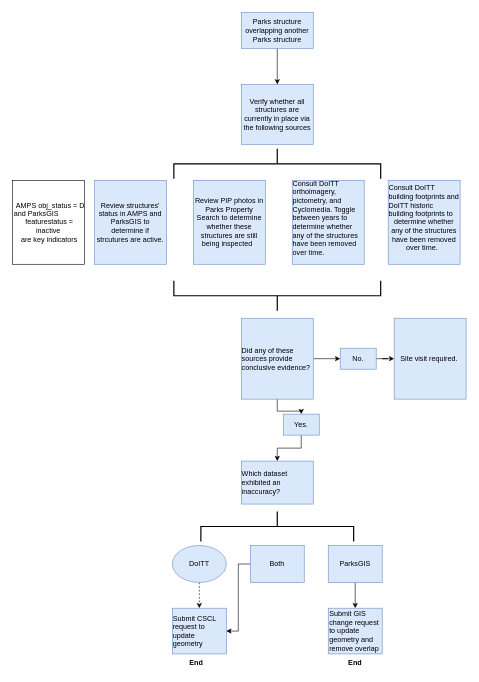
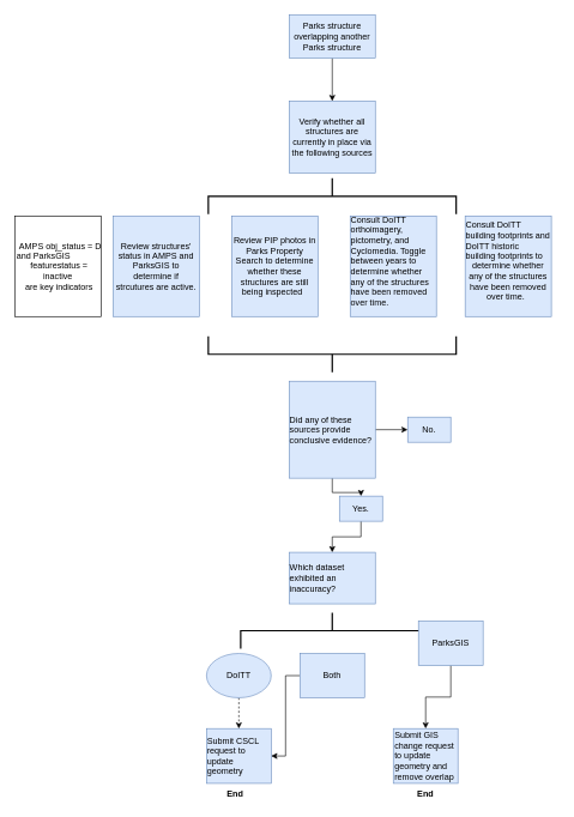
  <mxCell id="0" />
  <mxCell id="1" parent="0" />
  <mxCell id="2" value="" style="edgeStyle=orthogonalEdgeStyle;rounded=0;orthogonalLoop=1;jettySize=auto;html=1;" edge="1" parent="1" source="3" target="4"><mxGeometry relative="1" as="geometry" /></mxCell>
  <mxCell id="3" value="&lt;div style=&quot;box-sizing: border-box ; font-family: &amp;#34;segoe ui&amp;#34; , , &amp;#34;apple color emoji&amp;#34; , &amp;#34;segoe ui emoji&amp;#34; , sans-serif ; font-size: 14px&quot;&gt;&lt;div style=&quot;box-sizing: border-box ; font-family: &amp;#34;segoe ui&amp;#34; , , &amp;#34;apple color emoji&amp;#34; , &amp;#34;segoe ui emoji&amp;#34; , sans-serif ; font-size: 12px&quot;&gt;Parks structure overlapping another Parks structure&lt;/div&gt;&lt;/div&gt;" style="rounded=0;whiteSpace=wrap;html=1;fillColor=#dae8fc;strokeColor=#6c8ebf;" vertex="1" parent="1"><mxGeometry x="402" y="20" width="120" height="60" as="geometry" /></mxCell>
  <mxCell id="4" value="Verify whether all structures are currently in place via the following sources" style="rounded=0;whiteSpace=wrap;html=1;fillColor=#dae8fc;strokeColor=#6c8ebf;" vertex="1" parent="1"><mxGeometry x="402" y="140" width="120" height="100" as="geometry" /></mxCell>
  <mxCell id="5" value="Review structures' status in AMPS and ParksGIS to determine if strcutures are active." style="rounded=0;whiteSpace=wrap;html=1;fillColor=#dae8fc;strokeColor=#6c8ebf;" vertex="1" parent="1"><mxGeometry x="157" y="300" width="120" height="140" as="geometry" /></mxCell>
  <mxCell id="6" value="" style="strokeWidth=2;html=1;shape=mxgraph.flowchart.annotation_2;align=left;labelPosition=right;pointerEvents=1;rotation=90;" vertex="1" parent="1"><mxGeometry x="437" y="100" width="50" height="345" as="geometry" /></mxCell>
  <mxCell id="7" value="&lt;span style=&quot;text-align: left&quot;&gt;Review PIP photos in Parks Property Search to determine whether these structures are still being inspected&lt;/span&gt;&amp;nbsp;&amp;nbsp;" style="rounded=0;whiteSpace=wrap;html=1;fillColor=#dae8fc;strokeColor=#6c8ebf;" vertex="1" parent="1"><mxGeometry x="322" y="300" width="120" height="140" as="geometry" /></mxCell>
  <mxCell id="8" value="&lt;div style=&quot;text-align: left ; box-sizing: border-box&quot;&gt;Consult DoITT orthoimagery, pictometry, and Cyclomedia. Toggle between years to determine whether any of the structures have been removed over time.&amp;nbsp;&amp;nbsp;&lt;/div&gt;&lt;div&gt;&lt;br&gt;&lt;/div&gt;" style="rounded=0;whiteSpace=wrap;html=1;fillColor=#dae8fc;strokeColor=#6c8ebf;" vertex="1" parent="1"><mxGeometry x="487" y="300" width="120" height="140" as="geometry" /></mxCell>
  <mxCell id="9" value="" style="strokeWidth=2;html=1;shape=mxgraph.flowchart.annotation_2;align=left;labelPosition=right;pointerEvents=1;rotation=-90;" vertex="1" parent="1"><mxGeometry x="437" y="320" width="50" height="345" as="geometry" /></mxCell>
  <mxCell id="10" value="&lt;div style=&quot;text-align: left ; box-sizing: border-box&quot;&gt;Consult DoITT building footprints and DoITT historic building footprints to&amp;nbsp;&lt;/div&gt;&lt;span style=&quot;text-align: left&quot;&gt;determine whether any of the structures have been removed over time.&amp;nbsp;&amp;nbsp;&lt;/span&gt;&lt;div&gt;&lt;br&gt;&lt;/div&gt;" style="rounded=0;whiteSpace=wrap;html=1;fillColor=#dae8fc;strokeColor=#6c8ebf;" vertex="1" parent="1"><mxGeometry x="647" y="300" width="120" height="140" as="geometry" /></mxCell>
  <mxCell id="11" value="" style="edgeStyle=orthogonalEdgeStyle;rounded=0;orthogonalLoop=1;jettySize=auto;html=1;" edge="1" parent="1" source="13" target="15"><mxGeometry relative="1" as="geometry" /></mxCell>
  <mxCell id="12" value="" style="edgeStyle=orthogonalEdgeStyle;rounded=0;orthogonalLoop=1;jettySize=auto;html=1;" edge="1" parent="1" source="13" target="18"><mxGeometry relative="1" as="geometry" /></mxCell>
  <mxCell id="13" value="&lt;div style=&quot;text-align: left ; box-sizing: border-box&quot;&gt;Did any of these sources provide conclusive evidence?&amp;nbsp;&lt;/div&gt;" style="rounded=0;whiteSpace=wrap;html=1;fillColor=#dae8fc;strokeColor=#6c8ebf;" vertex="1" parent="1"><mxGeometry x="402" y="530" width="120" height="135" as="geometry" /></mxCell>
- <mxCell id="14" value="" style="edgeStyle=orthogonalEdgeStyle;rounded=0;orthogonalLoop=1;jettySize=auto;html=1;" edge="1" parent="1" source="15" target="16"><mxGeometry relative="1" as="geometry" /></mxCell>
  <mxCell id="15" value="&lt;div style=&quot;text-align: left ; box-sizing: border-box&quot;&gt;No.&lt;/div&gt;" style="rounded=0;whiteSpace=wrap;html=1;fillColor=#dae8fc;strokeColor=#6c8ebf;" vertex="1" parent="1"><mxGeometry x="567" y="580" width="60" height="35" as="geometry" /></mxCell>
- <mxCell id="16" value="&lt;div style=&quot;text-align: left ; box-sizing: border-box&quot;&gt;Site visit required.&amp;nbsp;&lt;/div&gt;" style="rounded=0;whiteSpace=wrap;html=1;fillColor=#dae8fc;strokeColor=#6c8ebf;" vertex="1" parent="1"><mxGeometry x="657" y="530" width="120" height="135" as="geometry" /></mxCell>
  <mxCell id="17" value="" style="edgeStyle=orthogonalEdgeStyle;rounded=0;orthogonalLoop=1;jettySize=auto;html=1;" edge="1" parent="1" source="18" target="19"><mxGeometry relative="1" as="geometry" /></mxCell>
  <mxCell id="18" value="&lt;div style=&quot;text-align: left ; box-sizing: border-box&quot;&gt;Yes.&lt;/div&gt;" style="rounded=0;whiteSpace=wrap;html=1;fillColor=#dae8fc;strokeColor=#6c8ebf;" vertex="1" parent="1"><mxGeometry x="472" y="690" width="60" height="35" as="geometry" /></mxCell>
  <mxCell id="19" value="&lt;div style=&quot;text-align: left ; box-sizing: border-box&quot;&gt;Which dataset exhibited an inaccuracy?&amp;nbsp;&lt;/div&gt;" style="rounded=0;whiteSpace=wrap;html=1;fillColor=#dae8fc;strokeColor=#6c8ebf;" vertex="1" parent="1"><mxGeometry x="402" y="768.3" width="120" height="71.7" as="geometry" /></mxCell>
  <mxCell id="20" value="" style="strokeWidth=2;html=1;shape=mxgraph.flowchart.annotation_2;align=left;labelPosition=right;pointerEvents=1;rotation=90;" vertex="1" parent="1"><mxGeometry x="437" y="750" width="50" height="254.85" as="geometry" /></mxCell>
  <mxCell id="21" value="" style="edgeStyle=orthogonalEdgeStyle;rounded=0;orthogonalLoop=1;jettySize=auto;html=1;" edge="1" parent="1" source="22" target="25"><mxGeometry relative="1" as="geometry" /></mxCell>
- <mxCell id="22" value="&lt;div style=&quot;text-align: left ; box-sizing: border-box&quot;&gt;ParksGIS&lt;/div&gt;" style="rounded=0;whiteSpace=wrap;html=1;fillColor=#dae8fc;strokeColor=#6c8ebf;" vertex="1" parent="1"><mxGeometry x="547" y="909.1" width="90" height="61.7" as="geometry" /></mxCell>
+ <mxCell id="22" value="&lt;div style=&quot;text-align: left ; box-sizing: border-box&quot;&gt;ParksGIS&lt;/div&gt;" style="rounded=0;whiteSpace=wrap;html=1;fillColor=#dae8fc;strokeColor=#6c8ebf;" vertex="1" parent="1"><mxGeometry x="582" y="864.1" width="90" height="61.7" as="geometry" /></mxCell>
  <mxCell id="23" value="" style="edgeStyle=orthogonalEdgeStyle;rounded=0;orthogonalLoop=1;jettySize=auto;html=1;dashed=1;" edge="1" parent="1" source="24" target="26"><mxGeometry relative="1" as="geometry" /></mxCell>
  <mxCell id="24" value="&lt;div style=&quot;text-align: left ; box-sizing: border-box&quot;&gt;DoITT&lt;/div&gt;" style="ellipse;whiteSpace=wrap;html=1;fillColor=#dae8fc;strokeColor=#6c8ebf;" vertex="1" parent="1"><mxGeometry x="287" y="909.1" width="90" height="61.7" as="geometry" /></mxCell>
  <mxCell id="25" value="&lt;div style=&quot;box-sizing: border-box&quot;&gt;Submit GIS change request&amp;nbsp;&lt;/div&gt;&lt;span&gt;to &lt;/span&gt;update geometry and remove overlap" style="rounded=0;whiteSpace=wrap;html=1;fillColor=#dae8fc;strokeColor=#6c8ebf;align=left;" vertex="1" parent="1"><mxGeometry x="547" y="1013.7" width="90" height="76.3" as="geometry" /></mxCell>
  <mxCell id="26" value="&lt;div style=&quot;text-align: left ; box-sizing: border-box&quot;&gt;Submit CSCL request to update geometry&amp;nbsp;&lt;/div&gt;" style="rounded=0;whiteSpace=wrap;html=1;fillColor=#dae8fc;strokeColor=#6c8ebf;" vertex="1" parent="1"><mxGeometry x="287" y="1013.7" width="90" height="76.3" as="geometry" /></mxCell>
  <mxCell id="27" style="edgeStyle=orthogonalEdgeStyle;rounded=0;orthogonalLoop=1;jettySize=auto;html=1;entryX=1;entryY=0.5;entryDx=0;entryDy=0;" edge="1" parent="1" source="28" target="26"><mxGeometry relative="1" as="geometry" /></mxCell>
  <mxCell id="28" value="&lt;div style=&quot;text-align: left ; box-sizing: border-box&quot;&gt;Both&lt;/div&gt;" style="rounded=0;whiteSpace=wrap;html=1;fillColor=#dae8fc;strokeColor=#6c8ebf;" vertex="1" parent="1"><mxGeometry x="417" y="909.1" width="90" height="61.7" as="geometry" /></mxCell>
  <mxCell id="29" value="&lt;b&gt;End&lt;/b&gt;" style="text;html=1;strokeColor=none;fillColor=none;align=center;verticalAlign=middle;whiteSpace=wrap;rounded=0;" vertex="1" parent="1"><mxGeometry x="307" y="1094.85" width="40" height="20" as="geometry" /></mxCell>
  <mxCell id="30" value="&lt;b&gt;End&lt;/b&gt;" style="text;html=1;strokeColor=none;fillColor=none;align=center;verticalAlign=middle;whiteSpace=wrap;rounded=0;" vertex="1" parent="1"><mxGeometry x="572" y="1094.85" width="40" height="20" as="geometry" /></mxCell>
  <mxCell id="31" value="&lt;span style=&quot;text-align: center&quot;&gt;&amp;nbsp;&lt;/span&gt;&lt;span style=&quot;text-align: center&quot;&gt;AMPS obj_status = D and ParksGIS&lt;/span&gt;&lt;div style=&quot;text-align: center ; box-sizing: border-box&quot;&gt;featurestatus = inactive&amp;nbsp;&lt;/div&gt;&lt;div style=&quot;text-align: center ; box-sizing: border-box&quot;&gt;&amp;nbsp;are key indicators&amp;nbsp;&lt;/div&gt;" style="rounded=0;whiteSpace=wrap;html=1;align=left;" vertex="1" parent="1"><mxGeometry x="20.56" y="300" width="120" height="140" as="geometry" /></mxCell>
